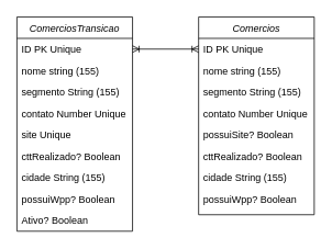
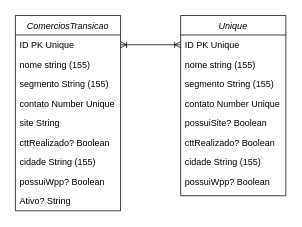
  <mxCell id="0" />
  <mxCell id="1" parent="0" />
- <mxCell id="2" value="Comercios" style="swimlane;fontStyle=2;align=center;verticalAlign=top;childLayout=stackLayout;horizontal=1;startSize=26;horizontalStack=0;resizeParent=1;resizeLast=0;collapsible=1;marginBottom=0;rounded=0;shadow=0;strokeWidth=1;" parent="1" vertex="1"><mxGeometry x="240" y="20" width="140" height="240" as="geometry"><mxRectangle x="230" y="140" width="160" height="26" as="alternateBounds" /></mxGeometry></mxCell>
+ <mxCell id="2" value="Unique" style="swimlane;fontStyle=2;align=center;verticalAlign=top;childLayout=stackLayout;horizontal=1;startSize=26;horizontalStack=0;resizeParent=1;resizeLast=0;collapsible=1;marginBottom=0;rounded=0;shadow=0;strokeWidth=1;" parent="1" vertex="1"><mxGeometry x="240" y="20" width="140" height="240" as="geometry"><mxRectangle x="230" y="140" width="160" height="26" as="alternateBounds" /></mxGeometry></mxCell>
  <mxCell id="3" value="ID PK Unique" style="text;align=left;verticalAlign=top;spacingLeft=4;spacingRight=4;overflow=hidden;rotatable=0;points=[[0,0.5],[1,0.5]];portConstraint=eastwest;" parent="2" vertex="1"><mxGeometry y="26" width="140" height="26" as="geometry" /></mxCell>
  <mxCell id="4" value="nome string (155)" style="text;align=left;verticalAlign=top;spacingLeft=4;spacingRight=4;overflow=hidden;rotatable=0;points=[[0,0.5],[1,0.5]];portConstraint=eastwest;" parent="2" vertex="1"><mxGeometry y="52" width="140" height="26" as="geometry" /></mxCell>
  <mxCell id="5" value="segmento String (155)" style="text;align=left;verticalAlign=top;spacingLeft=4;spacingRight=4;overflow=hidden;rotatable=0;points=[[0,0.5],[1,0.5]];portConstraint=eastwest;rounded=0;shadow=0;html=0;" parent="2" vertex="1"><mxGeometry y="78" width="140" height="26" as="geometry" /></mxCell>
  <mxCell id="6" value="contato Number Unique" style="text;align=left;verticalAlign=top;spacingLeft=4;spacingRight=4;overflow=hidden;rotatable=0;points=[[0,0.5],[1,0.5]];portConstraint=eastwest;rounded=0;shadow=0;html=0;" parent="2" vertex="1"><mxGeometry y="104" width="140" height="26" as="geometry" /></mxCell>
  <mxCell id="7" value="possuiSite? Boolean" style="text;align=left;verticalAlign=top;spacingLeft=4;spacingRight=4;overflow=hidden;rotatable=0;points=[[0,0.5],[1,0.5]];portConstraint=eastwest;" parent="2" vertex="1"><mxGeometry y="130" width="140" height="26" as="geometry" /></mxCell>
  <mxCell id="8" value="cttRealizado? Boolean" style="text;align=left;verticalAlign=top;spacingLeft=4;spacingRight=4;overflow=hidden;rotatable=0;points=[[0,0.5],[1,0.5]];portConstraint=eastwest;" parent="2" vertex="1"><mxGeometry y="156" width="140" height="26" as="geometry" /></mxCell>
  <mxCell id="9" value="cidade String (155)" style="text;align=left;verticalAlign=top;spacingLeft=4;spacingRight=4;overflow=hidden;rotatable=0;points=[[0,0.5],[1,0.5]];portConstraint=eastwest;" parent="2" vertex="1"><mxGeometry y="182" width="140" height="26" as="geometry" /></mxCell>
  <mxCell id="10" value="possuiWpp? Boolean" style="text;align=left;verticalAlign=top;spacingLeft=4;spacingRight=4;overflow=hidden;rotatable=0;points=[[0,0.5],[1,0.5]];portConstraint=eastwest;" parent="2" vertex="1"><mxGeometry y="208" width="140" height="26" as="geometry" /></mxCell>
  <mxCell id="11" value="ComerciosTransicao" style="swimlane;fontStyle=2;align=center;verticalAlign=top;childLayout=stackLayout;horizontal=1;startSize=26;horizontalStack=0;resizeParent=1;resizeLast=0;collapsible=1;marginBottom=0;rounded=0;shadow=0;strokeWidth=1;" parent="1" vertex="1"><mxGeometry x="20" y="20" width="140" height="260" as="geometry"><mxRectangle x="230" y="140" width="160" height="26" as="alternateBounds" /></mxGeometry></mxCell>
  <mxCell id="12" value="ID PK Unique" style="text;align=left;verticalAlign=top;spacingLeft=4;spacingRight=4;overflow=hidden;rotatable=0;points=[[0,0.5],[1,0.5]];portConstraint=eastwest;" parent="11" vertex="1"><mxGeometry y="26" width="140" height="26" as="geometry" /></mxCell>
  <mxCell id="13" value="nome string (155)" style="text;align=left;verticalAlign=top;spacingLeft=4;spacingRight=4;overflow=hidden;rotatable=0;points=[[0,0.5],[1,0.5]];portConstraint=eastwest;" parent="11" vertex="1"><mxGeometry y="52" width="140" height="26" as="geometry" /></mxCell>
  <mxCell id="14" value="segmento String (155)" style="text;align=left;verticalAlign=top;spacingLeft=4;spacingRight=4;overflow=hidden;rotatable=0;points=[[0,0.5],[1,0.5]];portConstraint=eastwest;rounded=0;shadow=0;html=0;" parent="11" vertex="1"><mxGeometry y="78" width="140" height="26" as="geometry" /></mxCell>
  <mxCell id="15" value="contato Number Unique" style="text;align=left;verticalAlign=top;spacingLeft=4;spacingRight=4;overflow=hidden;rotatable=0;points=[[0,0.5],[1,0.5]];portConstraint=eastwest;rounded=0;shadow=0;html=0;" parent="11" vertex="1"><mxGeometry y="104" width="140" height="26" as="geometry" /></mxCell>
- <mxCell id="16" value="site Unique" style="text;align=left;verticalAlign=top;spacingLeft=4;spacingRight=4;overflow=hidden;rotatable=0;points=[[0,0.5],[1,0.5]];portConstraint=eastwest;" parent="11" vertex="1"><mxGeometry y="130" width="140" height="26" as="geometry" /></mxCell>
+ <mxCell id="16" value="site String" style="text;align=left;verticalAlign=top;spacingLeft=4;spacingRight=4;overflow=hidden;rotatable=0;points=[[0,0.5],[1,0.5]];portConstraint=eastwest;" parent="11" vertex="1"><mxGeometry y="130" width="140" height="26" as="geometry" /></mxCell>
  <mxCell id="17" value="cttRealizado? Boolean" style="text;align=left;verticalAlign=top;spacingLeft=4;spacingRight=4;overflow=hidden;rotatable=0;points=[[0,0.5],[1,0.5]];portConstraint=eastwest;" parent="11" vertex="1"><mxGeometry y="156" width="140" height="26" as="geometry" /></mxCell>
  <mxCell id="18" value="cidade String (155)" style="text;align=left;verticalAlign=top;spacingLeft=4;spacingRight=4;overflow=hidden;rotatable=0;points=[[0,0.5],[1,0.5]];portConstraint=eastwest;" parent="11" vertex="1"><mxGeometry y="182" width="140" height="26" as="geometry" /></mxCell>
  <mxCell id="19" value="possuiWpp? Boolean" style="text;align=left;verticalAlign=top;spacingLeft=4;spacingRight=4;overflow=hidden;rotatable=0;points=[[0,0.5],[1,0.5]];portConstraint=eastwest;" parent="11" vertex="1"><mxGeometry y="208" width="140" height="26" as="geometry" /></mxCell>
- <mxCell id="20" value="Ativo? Boolean" style="text;align=left;verticalAlign=top;spacingLeft=4;spacingRight=4;overflow=hidden;rotatable=0;points=[[0,0.5],[1,0.5]];portConstraint=eastwest;" parent="11" vertex="1"><mxGeometry y="234" width="140" height="26" as="geometry" /></mxCell>
+ <mxCell id="20" value="Ativo? String" style="text;align=left;verticalAlign=top;spacingLeft=4;spacingRight=4;overflow=hidden;rotatable=0;points=[[0,0.5],[1,0.5]];portConstraint=eastwest;" parent="11" vertex="1"><mxGeometry y="234" width="140" height="26" as="geometry" /></mxCell>
  <mxCell id="21" style="edgeStyle=orthogonalEdgeStyle;rounded=0;orthogonalLoop=1;jettySize=auto;html=1;exitX=1;exitY=0.5;exitDx=0;exitDy=0;entryX=0;entryY=0.5;entryDx=0;entryDy=0;endArrow=ERoneToMany;endFill=0;startArrow=ERoneToMany;startFill=0;" parent="1" source="12" target="3" edge="1"><mxGeometry relative="1" as="geometry" /></mxCell>
